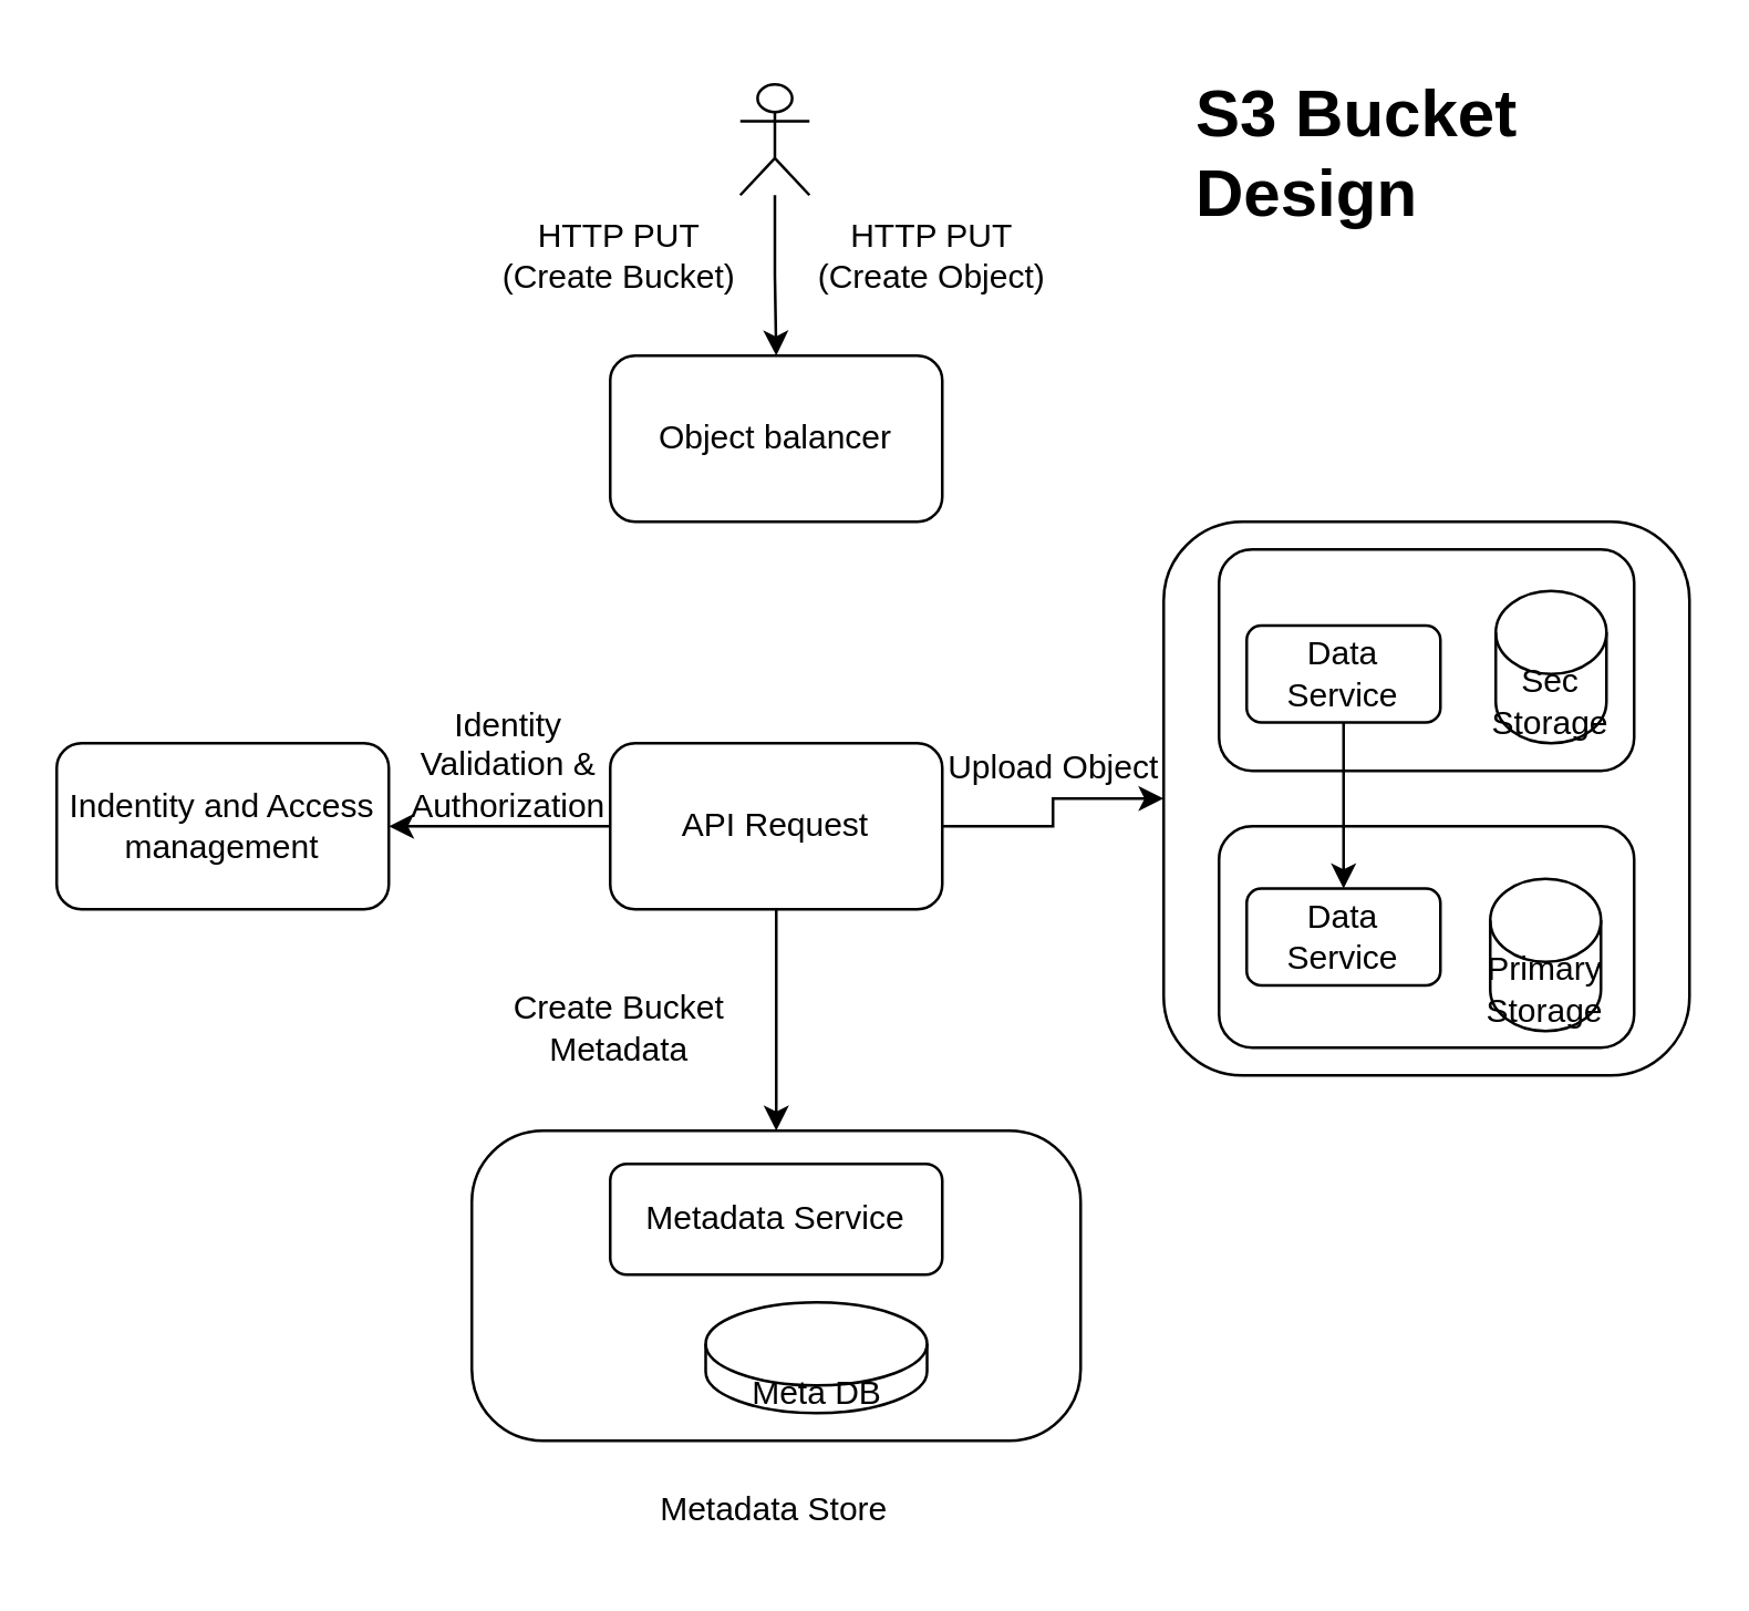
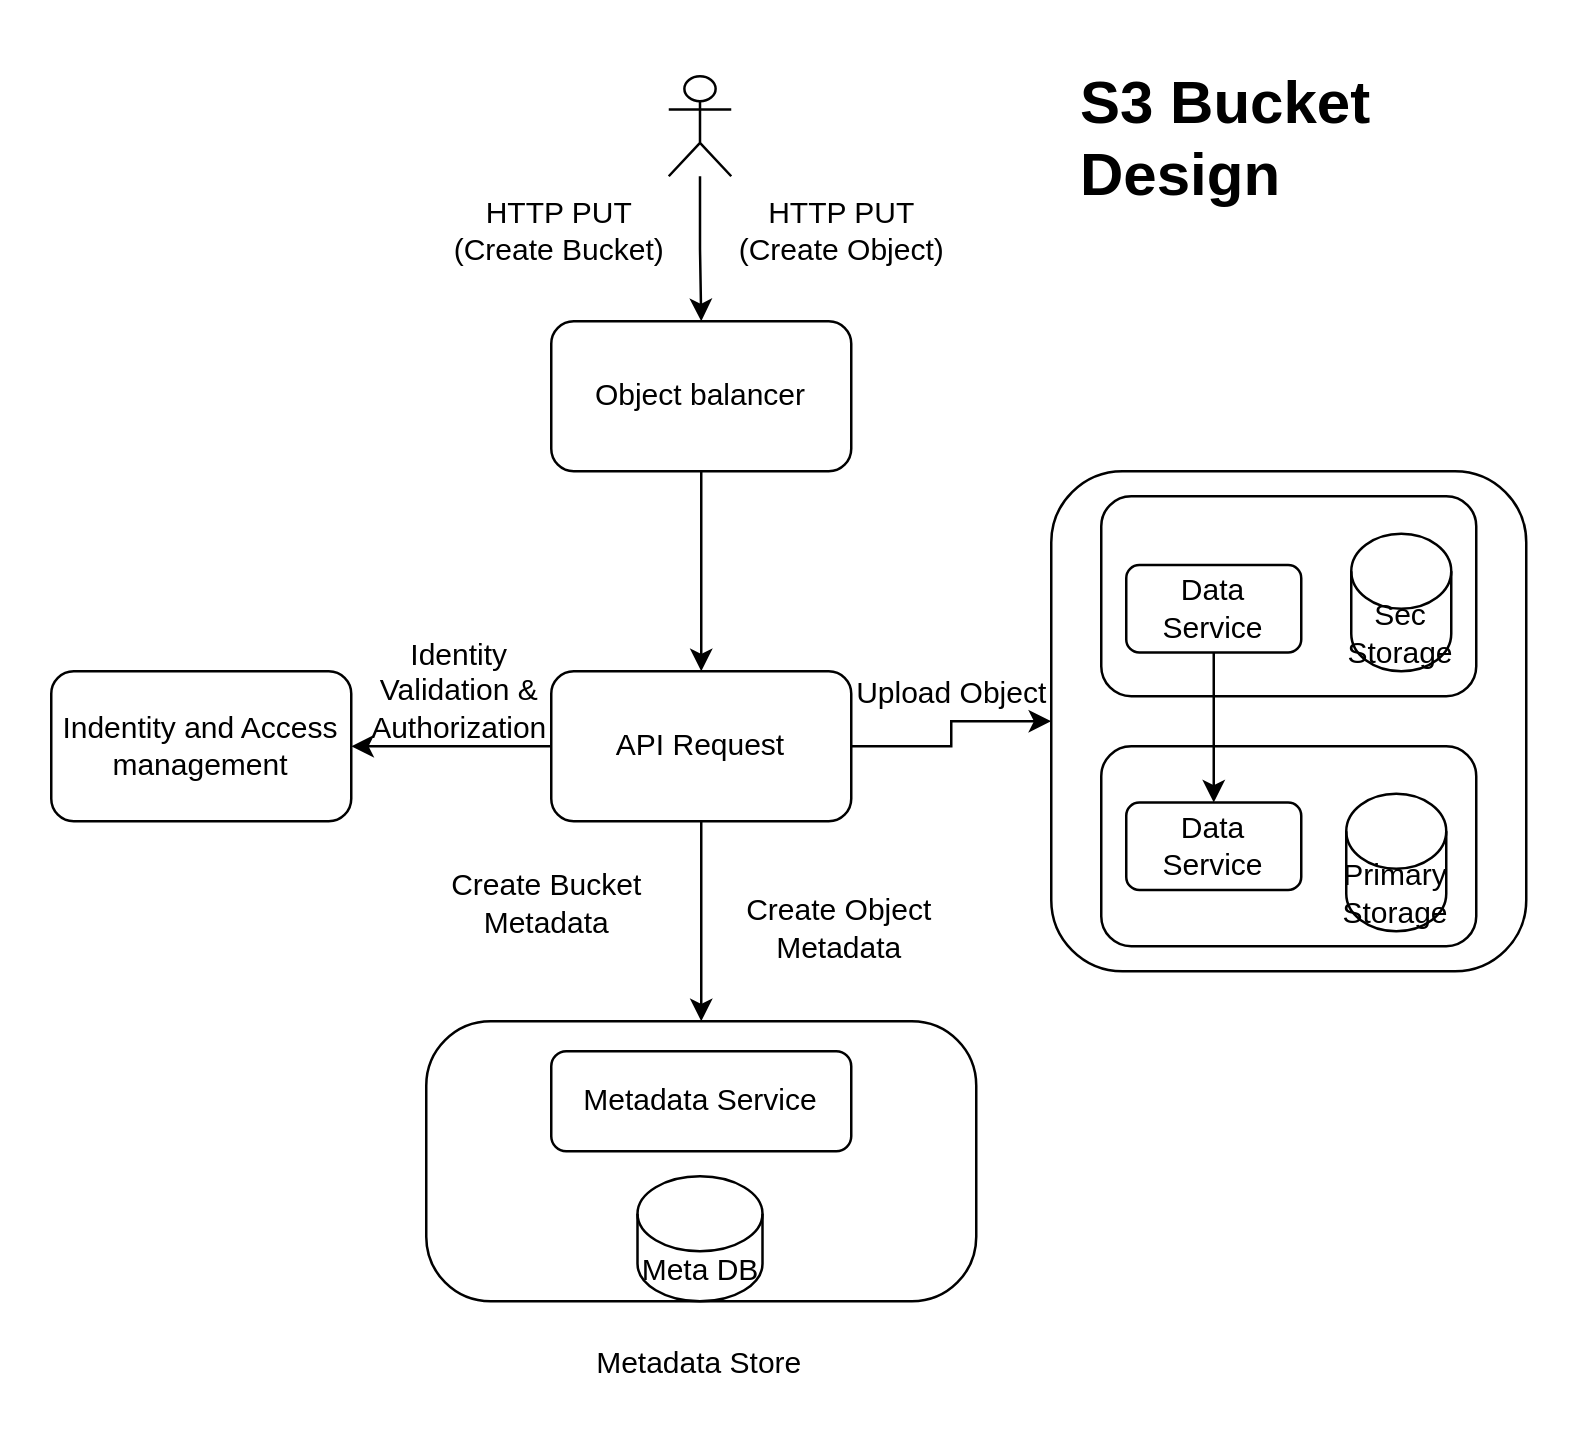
  <mxCell id="0" />
  <mxCell id="1" parent="0" />
  <mxCell id="2" value="" style="edgeStyle=orthogonalEdgeStyle;rounded=0;orthogonalLoop=1;jettySize=auto;html=1;" edge="1" parent="1" source="18" target="4"><mxGeometry relative="1" as="geometry"><mxPoint x="280" y="176" as="sourcePoint" /></mxGeometry></mxCell>
+ <mxCell id="3" value="" style="edgeStyle=orthogonalEdgeStyle;rounded=0;orthogonalLoop=1;jettySize=auto;html=1;" edge="1" parent="1" source="4" target="9"><mxGeometry relative="1" as="geometry" /></mxCell>
  <mxCell id="4" value="Object balancer" style="whiteSpace=wrap;html=1;rounded=1;" vertex="1" parent="1"><mxGeometry x="220" y="128" width="120" height="60" as="geometry" /></mxCell>
  <mxCell id="5" value="Indentity and Access management" style="whiteSpace=wrap;html=1;rounded=1;" vertex="1" parent="1"><mxGeometry x="20" y="268" width="120" height="60" as="geometry" /></mxCell>
  <mxCell id="6" value="" style="edgeStyle=orthogonalEdgeStyle;rounded=0;orthogonalLoop=1;jettySize=auto;html=1;" edge="1" parent="1" source="9"><mxGeometry relative="1" as="geometry"><mxPoint x="140" y="298" as="targetPoint" /></mxGeometry></mxCell>
  <mxCell id="7" value="" style="edgeStyle=orthogonalEdgeStyle;rounded=0;orthogonalLoop=1;jettySize=auto;html=1;" edge="1" parent="1" source="9" target="10"><mxGeometry relative="1" as="geometry" /></mxCell>
  <mxCell id="8" value="" style="edgeStyle=orthogonalEdgeStyle;rounded=0;orthogonalLoop=1;jettySize=auto;html=1;" edge="1" parent="1" source="9" target="24"><mxGeometry relative="1" as="geometry" /></mxCell>
  <mxCell id="9" value="API Request" style="whiteSpace=wrap;html=1;rounded=1;" vertex="1" parent="1"><mxGeometry x="220" y="268" width="120" height="60" as="geometry" /></mxCell>
  <mxCell id="10" value="&lt;table&gt;&lt;tbody&gt;&lt;tr&gt;&lt;/tr&gt;&lt;/tbody&gt;&lt;/table&gt;&lt;table&gt;&lt;tbody&gt;&lt;tr&gt;&lt;td&gt;&lt;br&gt;&lt;/td&gt;&lt;td&gt;&lt;br&gt;&lt;/td&gt;&lt;/tr&gt;&lt;tr&gt;&lt;td&gt;&lt;br&gt;&lt;/td&gt;&lt;td&gt;&lt;br&gt;&lt;/td&gt;&lt;/tr&gt;&lt;/tbody&gt;&lt;/table&gt;&lt;br&gt;&lt;br&gt;&lt;div&gt;&lt;br/&gt;&lt;/div&gt;" style="whiteSpace=wrap;html=1;rounded=1;" vertex="1" parent="1"><mxGeometry x="420" y="188" width="190" height="200" as="geometry" /></mxCell>
  <mxCell id="11" value="" style="rounded=1;whiteSpace=wrap;html=1;" vertex="1" parent="1"><mxGeometry x="440" y="198" width="150" height="80" as="geometry" /></mxCell>
  <mxCell id="12" value="" style="rounded=1;whiteSpace=wrap;html=1;" vertex="1" parent="1"><mxGeometry x="440" y="298" width="150" height="80" as="geometry" /></mxCell>
  <mxCell id="13" value="" style="edgeStyle=orthogonalEdgeStyle;rounded=0;orthogonalLoop=1;jettySize=auto;html=1;" edge="1" parent="1" source="14" target="16"><mxGeometry relative="1" as="geometry" /></mxCell>
  <mxCell id="14" value="Data Service" style="rounded=1;whiteSpace=wrap;html=1;" vertex="1" parent="1"><mxGeometry x="450" y="225.5" width="70" height="35" as="geometry" /></mxCell>
  <mxCell id="15" value="Sec Storage" style="shape=cylinder3;whiteSpace=wrap;html=1;boundedLbl=1;backgroundOutline=1;size=15;" vertex="1" parent="1"><mxGeometry x="540" y="213" width="40" height="55" as="geometry" /></mxCell>
  <mxCell id="16" value="Data Service" style="rounded=1;whiteSpace=wrap;html=1;" vertex="1" parent="1"><mxGeometry x="450" y="320.5" width="70" height="35" as="geometry" /></mxCell>
  <mxCell id="17" value="Primary Storage" style="shape=cylinder3;whiteSpace=wrap;html=1;boundedLbl=1;backgroundOutline=1;size=15;" vertex="1" parent="1"><mxGeometry x="538" y="317" width="40" height="55" as="geometry" /></mxCell>
  <mxCell id="18" value="" style="shape=umlActor;verticalLabelPosition=bottom;verticalAlign=top;html=1;outlineConnect=0;" vertex="1" parent="1"><mxGeometry x="267" y="30" width="25" height="40" as="geometry" /></mxCell>
  <mxCell id="19" value="HTTP PUT (Create Object)" style="text;html=1;align=center;verticalAlign=middle;whiteSpace=wrap;rounded=0;" vertex="1" parent="1"><mxGeometry x="293" y="77" width="87" height="30" as="geometry" /></mxCell>
  <mxCell id="20" value="HTTP PUT (Create Bucket)" style="text;html=1;align=center;verticalAlign=middle;whiteSpace=wrap;rounded=0;" vertex="1" parent="1"><mxGeometry x="180" y="77" width="87" height="30" as="geometry" /></mxCell>
  <mxCell id="21" value="Identity Validation &amp;amp; Authorization" style="text;html=1;align=center;verticalAlign=middle;whiteSpace=wrap;rounded=0;" vertex="1" parent="1"><mxGeometry x="140" y="260.5" width="87" height="30" as="geometry" /></mxCell>
  <mxCell id="22" value="&lt;h1 style=&quot;margin-top: 0px;&quot;&gt;S3 Bucket Design&lt;/h1&gt;" style="text;html=1;whiteSpace=wrap;overflow=hidden;rounded=0;" vertex="1" parent="1"><mxGeometry x="430" width="180" height="70" as="geometry" y="20" /></mxCell>
  <mxCell id="23" value="Upload Object" style="text;html=1;align=center;verticalAlign=middle;whiteSpace=wrap;rounded=0;" vertex="1" parent="1"><mxGeometry x="337" y="262" width="87" height="30" as="geometry" /></mxCell>
  <mxCell id="24" value="" style="whiteSpace=wrap;html=1;rounded=1;arcSize=23;" vertex="1" parent="1"><mxGeometry x="170" y="408" width="220" height="112" as="geometry" /></mxCell>
  <mxCell id="25" value="Metadata Store" style="text;html=1;align=center;verticalAlign=middle;whiteSpace=wrap;rounded=0;" vertex="1" parent="1"><mxGeometry x="236" y="530" width="87" height="30" as="geometry" /></mxCell>
  <mxCell id="26" value="Metadata Service" style="rounded=1;whiteSpace=wrap;html=1;" vertex="1" parent="1"><mxGeometry x="220" y="420" width="120" height="40" as="geometry" /></mxCell>
- <mxCell id="27" value="Meta DB" style="shape=cylinder3;whiteSpace=wrap;html=1;boundedLbl=1;backgroundOutline=1;size=15;" vertex="1" parent="1"><mxGeometry x="254.5" y="470" width="80" height="40" as="geometry" /></mxCell>
- <mxCell id="28" value="Create Bucket Metadata" style="text;html=1;align=center;verticalAlign=middle;whiteSpace=wrap;rounded=0;" vertex="1" parent="1"><mxGeometry x="180" y="355.5" width="87" height="30" as="geometry" /></mxCell>
+ <mxCell id="27" value="Meta DB" style="shape=cylinder3;whiteSpace=wrap;html=1;boundedLbl=1;backgroundOutline=1;size=15;" vertex="1" parent="1"><mxGeometry x="254.5" y="470" width="50" height="50" as="geometry" /></mxCell>
+ <mxCell id="28" value="Create Bucket Metadata" style="text;html=1;align=center;verticalAlign=middle;whiteSpace=wrap;rounded=0;" vertex="1" parent="1"><mxGeometry x="175" y="345.5" width="87" height="30" as="geometry" /></mxCell>
+ <mxCell id="29" value="Create Object Metadata" style="text;html=1;align=center;verticalAlign=middle;whiteSpace=wrap;rounded=0;" vertex="1" parent="1"><mxGeometry x="292" y="355.5" width="87" height="30" as="geometry" /></mxCell>
